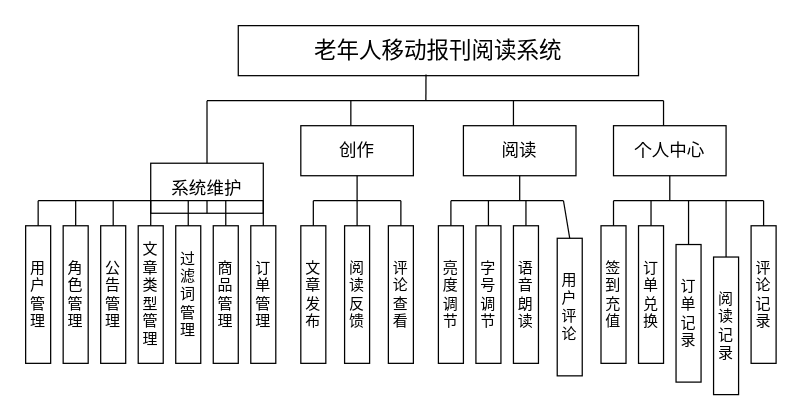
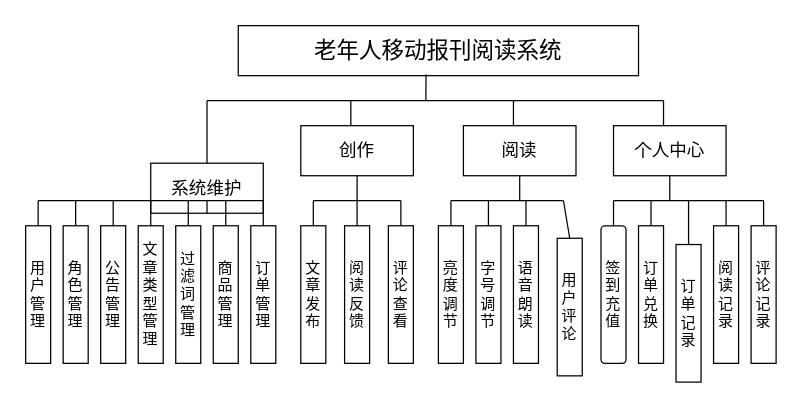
  <mxCell id="0" />
  <mxCell id="1" parent="0" />
  <mxCell id="2" value="&lt;font style=&quot;font-size: 18px;&quot;&gt;老年人移动报刊阅读系统&lt;/font&gt;" style="rounded=0;whiteSpace=wrap;html=1;" vertex="1" parent="1"><mxGeometry x="190" y="20" width="320" height="40" as="geometry" /></mxCell>
  <mxCell id="3" value="&lt;font style=&quot;font-size: 14px;&quot;&gt;系统维护&lt;/font&gt;" style="rounded=0;whiteSpace=wrap;html=1;" vertex="1" parent="1"><mxGeometry x="120" y="130" width="90" height="40" as="geometry" /></mxCell>
  <mxCell id="4" value="&lt;font style=&quot;font-size: 14px;&quot;&gt;创作&lt;/font&gt;" style="rounded=0;whiteSpace=wrap;html=1;" vertex="1" parent="1"><mxGeometry x="240" y="100" width="90" height="40" as="geometry" /></mxCell>
  <mxCell id="5" value="&lt;font style=&quot;font-size: 14px;&quot;&gt;阅读&lt;/font&gt;" style="rounded=0;whiteSpace=wrap;html=1;" vertex="1" parent="1"><mxGeometry x="370" y="100" width="90" height="40" as="geometry" /></mxCell>
  <mxCell id="6" value="&lt;font style=&quot;font-size: 14px;&quot;&gt;个人中心&lt;/font&gt;" style="rounded=0;whiteSpace=wrap;html=1;" vertex="1" parent="1"><mxGeometry x="490" y="100" width="90" height="40" as="geometry" /></mxCell>
  <mxCell id="7" value="" style="endArrow=none;html=1;rounded=0;" edge="1" parent="1"><mxGeometry width="50" height="50" relative="1" as="geometry"><mxPoint x="165" y="80" as="sourcePoint" /><mxPoint x="530" y="80" as="targetPoint" /></mxGeometry></mxCell>
  <mxCell id="8" value="" style="endArrow=none;html=1;rounded=0;entryX=0.469;entryY=0.975;entryDx=0;entryDy=0;entryPerimeter=0;" edge="1" parent="1" target="2"><mxGeometry width="50" height="50" relative="1" as="geometry"><mxPoint x="340" y="80" as="sourcePoint" /><mxPoint x="370" y="210" as="targetPoint" /></mxGeometry></mxCell>
  <mxCell id="9" value="" style="endArrow=none;html=1;rounded=0;exitX=0.5;exitY=0;exitDx=0;exitDy=0;" edge="1" parent="1" source="3"><mxGeometry width="50" height="50" relative="1" as="geometry"><mxPoint x="320" y="260" as="sourcePoint" /><mxPoint x="165" y="80" as="targetPoint" /></mxGeometry></mxCell>
  <mxCell id="10" value="" style="endArrow=none;html=1;rounded=0;" edge="1" parent="1"><mxGeometry width="50" height="50" relative="1" as="geometry"><mxPoint x="280" y="100" as="sourcePoint" /><mxPoint x="280" y="80" as="targetPoint" /></mxGeometry></mxCell>
  <mxCell id="11" value="" style="endArrow=none;html=1;rounded=0;" edge="1" parent="1"><mxGeometry width="50" height="50" relative="1" as="geometry"><mxPoint x="410" y="100" as="sourcePoint" /><mxPoint x="410" y="80" as="targetPoint" /></mxGeometry></mxCell>
  <mxCell id="12" value="" style="endArrow=none;html=1;rounded=0;" edge="1" parent="1"><mxGeometry width="50" height="50" relative="1" as="geometry"><mxPoint x="530" y="100" as="sourcePoint" /><mxPoint x="530" y="80" as="targetPoint" /></mxGeometry></mxCell>
  <mxCell id="13" value="" style="endArrow=none;html=1;rounded=0;entryX=0.5;entryY=1;entryDx=0;entryDy=0;" edge="1" parent="1" target="3"><mxGeometry width="50" height="50" relative="1" as="geometry"><mxPoint x="165" y="160" as="sourcePoint" /><mxPoint x="370" y="210" as="targetPoint" /></mxGeometry></mxCell>
  <mxCell id="14" value="用户管理" style="rounded=0;whiteSpace=wrap;html=1;container=0;" vertex="1" parent="1"><mxGeometry x="20" y="180" width="20" height="110" as="geometry" /></mxCell>
  <mxCell id="15" value="角色管理" style="rounded=0;whiteSpace=wrap;html=1;container=0;" vertex="1" parent="1"><mxGeometry x="50" y="180" width="20" height="110" as="geometry" /></mxCell>
  <mxCell id="16" value="公告管理" style="rounded=0;whiteSpace=wrap;html=1;container=0;" vertex="1" parent="1"><mxGeometry x="80" y="180" width="20" height="110" as="geometry" /></mxCell>
  <mxCell id="17" value="文章类型管理" style="rounded=0;whiteSpace=wrap;html=1;container=0;" vertex="1" parent="1"><mxGeometry x="110" y="180" width="20" height="110" as="geometry" /></mxCell>
  <mxCell id="18" value="过滤词管理" style="rounded=0;whiteSpace=wrap;html=1;container=0;" vertex="1" parent="1"><mxGeometry x="140" y="180" width="20" height="110" as="geometry" /></mxCell>
  <mxCell id="19" value="商品管理" style="rounded=0;whiteSpace=wrap;html=1;container=0;" vertex="1" parent="1"><mxGeometry x="170" y="180" width="20" height="110" as="geometry" /></mxCell>
  <mxCell id="20" value="订单管理" style="rounded=0;whiteSpace=wrap;html=1;container=0;" vertex="1" parent="1"><mxGeometry x="200" y="180" width="20" height="110" as="geometry" /></mxCell>
  <mxCell id="21" value="" style="endArrow=none;html=1;rounded=0;" edge="1" parent="1"><mxGeometry width="50" height="50" relative="1" as="geometry"><mxPoint x="30" y="160" as="sourcePoint" /><mxPoint x="210" y="160" as="targetPoint" /></mxGeometry></mxCell>
  <mxCell id="22" value="" style="endArrow=none;html=1;rounded=0;exitX=0.5;exitY=0;exitDx=0;exitDy=0;" edge="1" parent="1" source="14"><mxGeometry width="50" height="50" relative="1" as="geometry"><mxPoint x="320" y="260" as="sourcePoint" /><mxPoint x="30" y="160" as="targetPoint" /></mxGeometry></mxCell>
  <mxCell id="23" value="" style="endArrow=none;html=1;rounded=0;exitX=0.5;exitY=0;exitDx=0;exitDy=0;" edge="1" parent="1" source="15"><mxGeometry width="50" height="50" relative="1" as="geometry"><mxPoint x="320" y="260" as="sourcePoint" /><mxPoint x="60" y="160" as="targetPoint" /></mxGeometry></mxCell>
  <mxCell id="24" value="" style="endArrow=none;html=1;rounded=0;exitX=0.5;exitY=0;exitDx=0;exitDy=0;" edge="1" parent="1" source="16"><mxGeometry width="50" height="50" relative="1" as="geometry"><mxPoint x="320" y="260" as="sourcePoint" /><mxPoint x="90" y="160" as="targetPoint" /></mxGeometry></mxCell>
  <mxCell id="25" value="" style="endArrow=none;html=1;rounded=0;exitX=0.5;exitY=0;exitDx=0;exitDy=0;" edge="1" parent="1" source="17"><mxGeometry width="50" height="50" relative="1" as="geometry"><mxPoint x="320" y="260" as="sourcePoint" /><mxPoint x="120" y="160" as="targetPoint" /></mxGeometry></mxCell>
  <mxCell id="26" value="" style="endArrow=none;html=1;rounded=0;exitX=0.5;exitY=0;exitDx=0;exitDy=0;" edge="1" parent="1" source="18"><mxGeometry width="50" height="50" relative="1" as="geometry"><mxPoint x="320" y="260" as="sourcePoint" /><mxPoint x="150" y="160" as="targetPoint" /></mxGeometry></mxCell>
  <mxCell id="27" value="" style="endArrow=none;html=1;rounded=0;exitX=0.5;exitY=0;exitDx=0;exitDy=0;" edge="1" parent="1" source="19"><mxGeometry width="50" height="50" relative="1" as="geometry"><mxPoint x="320" y="260" as="sourcePoint" /><mxPoint x="180" y="160" as="targetPoint" /></mxGeometry></mxCell>
  <mxCell id="28" value="" style="endArrow=none;html=1;rounded=0;exitX=0.5;exitY=0;exitDx=0;exitDy=0;" edge="1" parent="1" source="20"><mxGeometry width="50" height="50" relative="1" as="geometry"><mxPoint x="320" y="260" as="sourcePoint" /><mxPoint x="210" y="160" as="targetPoint" /></mxGeometry></mxCell>
  <mxCell id="29" value="文章发布" style="rounded=0;whiteSpace=wrap;html=1;container=0;" vertex="1" parent="1"><mxGeometry x="240" y="180" width="20" height="110" as="geometry" /></mxCell>
  <mxCell id="30" value="阅读反馈" style="rounded=0;whiteSpace=wrap;html=1;container=0;" vertex="1" parent="1"><mxGeometry x="275" y="180" width="20" height="110" as="geometry" /></mxCell>
  <mxCell id="31" value="评论查看" style="rounded=0;whiteSpace=wrap;html=1;container=0;" vertex="1" parent="1"><mxGeometry x="310" y="180" width="20" height="110" as="geometry" /></mxCell>
  <mxCell id="32" value="亮度调节" style="rounded=0;whiteSpace=wrap;html=1;container=0;" vertex="1" parent="1"><mxGeometry x="350" y="180" width="20" height="110" as="geometry" /></mxCell>
  <mxCell id="33" value="字号调节" style="rounded=0;whiteSpace=wrap;html=1;container=0;" vertex="1" parent="1"><mxGeometry x="380" y="180" width="20" height="110" as="geometry" /></mxCell>
  <mxCell id="34" value="语音朗读" style="rounded=0;whiteSpace=wrap;html=1;container=0;" vertex="1" parent="1"><mxGeometry x="410" y="180" width="20" height="110" as="geometry" /></mxCell>
  <mxCell id="35" value="用户评论" style="rounded=0;whiteSpace=wrap;html=1;container=0;" vertex="1" parent="1"><mxGeometry x="445" y="190" width="20" height="110" as="geometry" /></mxCell>
  <mxCell id="36" value="" style="endArrow=none;html=1;rounded=0;" edge="1" parent="1"><mxGeometry width="50" height="50" relative="1" as="geometry"><mxPoint x="250" y="160" as="sourcePoint" /><mxPoint x="320" y="160" as="targetPoint" /></mxGeometry></mxCell>
  <mxCell id="37" value="" style="endArrow=none;html=1;rounded=0;entryX=0.5;entryY=1;entryDx=0;entryDy=0;" edge="1" parent="1" target="4"><mxGeometry width="50" height="50" relative="1" as="geometry"><mxPoint x="285" y="160" as="sourcePoint" /><mxPoint x="370" y="210" as="targetPoint" /></mxGeometry></mxCell>
  <mxCell id="38" value="" style="endArrow=none;html=1;rounded=0;exitX=0.5;exitY=0;exitDx=0;exitDy=0;" edge="1" parent="1" source="29"><mxGeometry width="50" height="50" relative="1" as="geometry"><mxPoint x="320" y="260" as="sourcePoint" /><mxPoint x="250" y="160" as="targetPoint" /></mxGeometry></mxCell>
  <mxCell id="39" value="" style="endArrow=none;html=1;rounded=0;exitX=0.5;exitY=0;exitDx=0;exitDy=0;" edge="1" parent="1" source="30"><mxGeometry width="50" height="50" relative="1" as="geometry"><mxPoint x="320" y="260" as="sourcePoint" /><mxPoint x="285" y="160" as="targetPoint" /></mxGeometry></mxCell>
  <mxCell id="40" value="" style="endArrow=none;html=1;rounded=0;" edge="1" parent="1"><mxGeometry width="50" height="50" relative="1" as="geometry"><mxPoint x="320" y="180" as="sourcePoint" /><mxPoint x="320" y="160" as="targetPoint" /></mxGeometry></mxCell>
  <mxCell id="41" value="" style="endArrow=none;html=1;rounded=0;" edge="1" parent="1"><mxGeometry width="50" height="50" relative="1" as="geometry"><mxPoint x="360" y="160" as="sourcePoint" /><mxPoint x="450" y="160" as="targetPoint" /></mxGeometry></mxCell>
  <mxCell id="42" value="" style="endArrow=none;html=1;rounded=0;entryX=0.5;entryY=1;entryDx=0;entryDy=0;" edge="1" parent="1" target="5"><mxGeometry width="50" height="50" relative="1" as="geometry"><mxPoint x="415" y="160" as="sourcePoint" /><mxPoint x="440" y="330" as="targetPoint" /></mxGeometry></mxCell>
  <mxCell id="43" value="" style="endArrow=none;html=1;rounded=0;exitX=0.5;exitY=0;exitDx=0;exitDy=0;" edge="1" parent="1" source="32"><mxGeometry width="50" height="50" relative="1" as="geometry"><mxPoint x="320" y="260" as="sourcePoint" /><mxPoint x="360" y="160" as="targetPoint" /></mxGeometry></mxCell>
  <mxCell id="44" value="" style="endArrow=none;html=1;rounded=0;exitX=0.5;exitY=0;exitDx=0;exitDy=0;" edge="1" parent="1" source="33"><mxGeometry width="50" height="50" relative="1" as="geometry"><mxPoint x="320" y="260" as="sourcePoint" /><mxPoint x="390" y="160" as="targetPoint" /></mxGeometry></mxCell>
  <mxCell id="45" value="" style="endArrow=none;html=1;rounded=0;exitX=0.5;exitY=0;exitDx=0;exitDy=0;" edge="1" parent="1" source="34"><mxGeometry width="50" height="50" relative="1" as="geometry"><mxPoint x="320" y="260" as="sourcePoint" /><mxPoint x="420" y="160" as="targetPoint" /></mxGeometry></mxCell>
  <mxCell id="46" value="" style="endArrow=none;html=1;rounded=0;exitX=0.5;exitY=0;exitDx=0;exitDy=0;" edge="1" parent="1" source="35"><mxGeometry width="50" height="50" relative="1" as="geometry"><mxPoint x="320" y="260" as="sourcePoint" /><mxPoint x="450" y="160" as="targetPoint" /></mxGeometry></mxCell>
- <mxCell id="47" value="签到充值" style="rounded=0;whiteSpace=wrap;html=1;container=0;" vertex="1" parent="1"><mxGeometry x="480" y="180" width="20" height="110" as="geometry" /></mxCell>
+ <mxCell id="47" value="签到充值" style="whiteSpace=wrap;html=1;container=0;rounded=1;" vertex="1" parent="1"><mxGeometry x="480" y="180" width="20" height="110" as="geometry" /></mxCell>
  <mxCell id="48" value="订单兑换" style="rounded=0;whiteSpace=wrap;html=1;container=0;" vertex="1" parent="1"><mxGeometry x="510" y="180" width="20" height="110" as="geometry" /></mxCell>
  <mxCell id="49" value="订单记录" style="rounded=0;whiteSpace=wrap;html=1;container=0;" vertex="1" parent="1"><mxGeometry x="540" y="195" width="20" height="110" as="geometry" /></mxCell>
- <mxCell id="50" value="阅读记录" style="rounded=0;whiteSpace=wrap;html=1;container=0;" vertex="1" parent="1"><mxGeometry x="570" y="205" width="20" height="110" as="geometry" /></mxCell>
+ <mxCell id="50" value="阅读记录" style="rounded=0;whiteSpace=wrap;html=1;container=0;" vertex="1" parent="1"><mxGeometry x="570" y="180" width="20" height="110" as="geometry" /></mxCell>
  <mxCell id="51" value="评论记录" style="rounded=0;whiteSpace=wrap;html=1;container=0;" vertex="1" parent="1"><mxGeometry x="600" y="180" width="20" height="110" as="geometry" /></mxCell>
  <mxCell id="52" value="" style="endArrow=none;html=1;rounded=0;" edge="1" parent="1"><mxGeometry width="50" height="50" relative="1" as="geometry"><mxPoint x="610" y="160" as="sourcePoint" /><mxPoint x="490" y="160" as="targetPoint" /></mxGeometry></mxCell>
  <mxCell id="53" value="" style="endArrow=none;html=1;rounded=0;entryX=0.5;entryY=1;entryDx=0;entryDy=0;" edge="1" parent="1" target="6"><mxGeometry width="50" height="50" relative="1" as="geometry"><mxPoint x="535" y="160" as="sourcePoint" /><mxPoint x="370" y="210" as="targetPoint" /></mxGeometry></mxCell>
  <mxCell id="54" value="" style="endArrow=none;html=1;rounded=0;exitX=0.5;exitY=0;exitDx=0;exitDy=0;" edge="1" parent="1" source="47"><mxGeometry width="50" height="50" relative="1" as="geometry"><mxPoint x="320" y="260" as="sourcePoint" /><mxPoint x="490" y="160" as="targetPoint" /></mxGeometry></mxCell>
  <mxCell id="55" value="" style="endArrow=none;html=1;rounded=0;exitX=0.5;exitY=0;exitDx=0;exitDy=0;" edge="1" parent="1" source="48"><mxGeometry width="50" height="50" relative="1" as="geometry"><mxPoint x="320" y="260" as="sourcePoint" /><mxPoint x="520" y="160" as="targetPoint" /></mxGeometry></mxCell>
  <mxCell id="56" value="" style="endArrow=none;html=1;rounded=0;exitX=0.5;exitY=0;exitDx=0;exitDy=0;" edge="1" parent="1" source="49"><mxGeometry width="50" height="50" relative="1" as="geometry"><mxPoint x="320" y="260" as="sourcePoint" /><mxPoint x="550" y="160" as="targetPoint" /></mxGeometry></mxCell>
  <mxCell id="57" value="" style="endArrow=none;html=1;rounded=0;exitX=0.5;exitY=0;exitDx=0;exitDy=0;" edge="1" parent="1" source="50"><mxGeometry width="50" height="50" relative="1" as="geometry"><mxPoint x="320" y="260" as="sourcePoint" /><mxPoint x="580" y="160" as="targetPoint" /></mxGeometry></mxCell>
  <mxCell id="58" value="" style="endArrow=none;html=1;rounded=0;exitX=0.5;exitY=0;exitDx=0;exitDy=0;" edge="1" parent="1" source="51"><mxGeometry width="50" height="50" relative="1" as="geometry"><mxPoint x="320" y="260" as="sourcePoint" /><mxPoint x="610" y="160" as="targetPoint" /></mxGeometry></mxCell>
